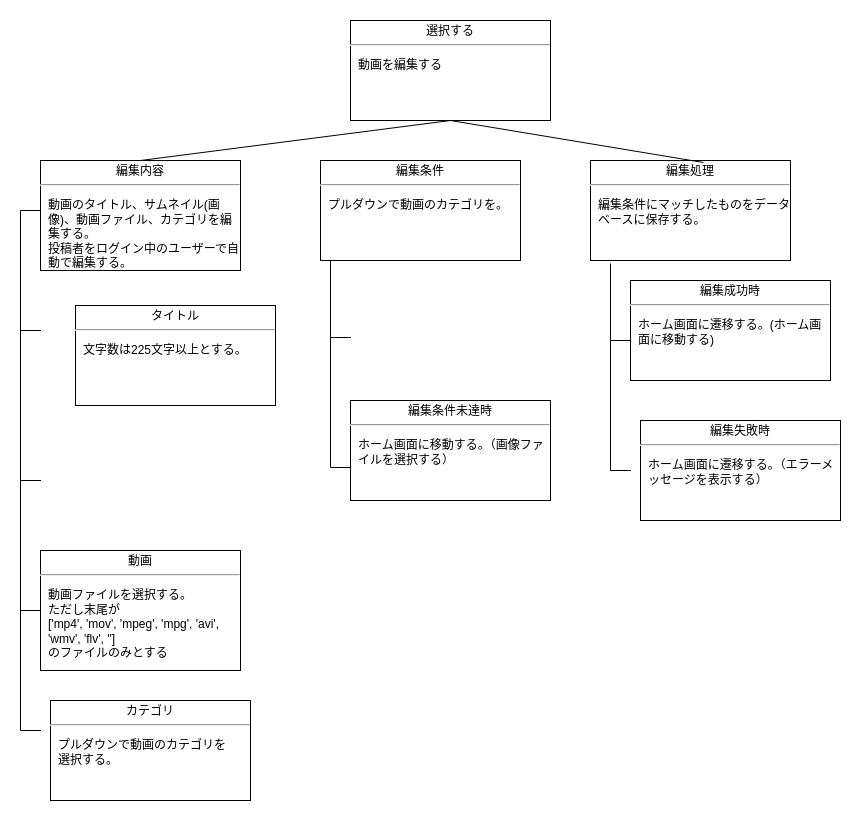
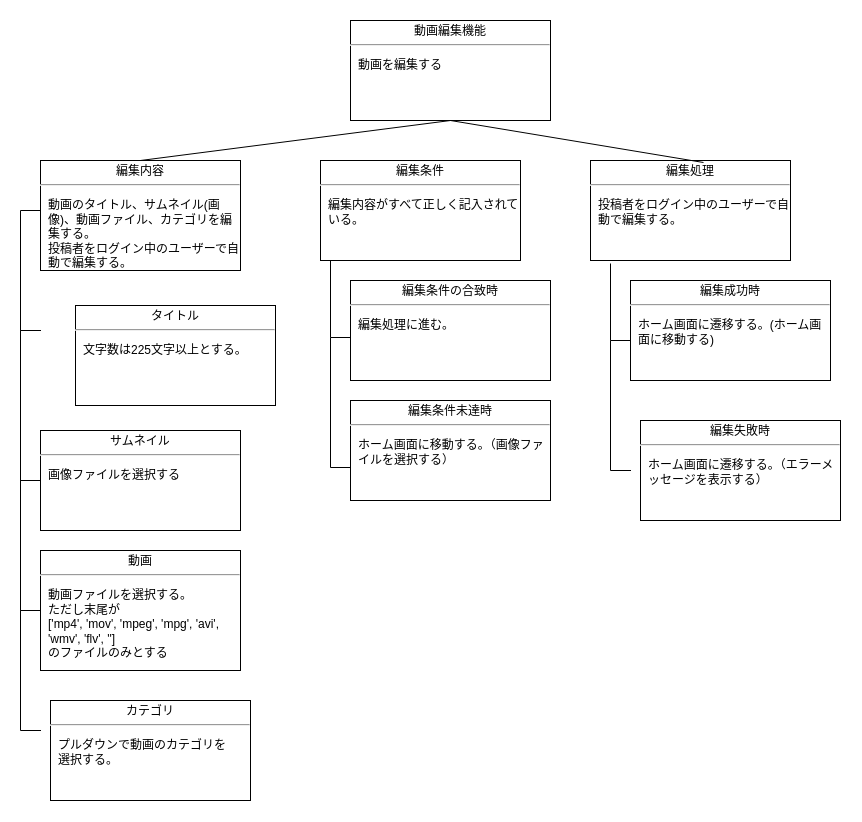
  <mxCell id="0" />
  <mxCell id="1" parent="0" />
- <mxCell id="2" value="&lt;p style=&quot;margin: 0px ; margin-top: 4px ; text-align: center&quot;&gt;選択する&lt;/p&gt;&lt;hr&gt;&lt;p&gt;&lt;/p&gt;&lt;p style=&quot;margin: 0px ; margin-left: 8px ; text-align: left&quot;&gt;動画を編集する&lt;/p&gt;" style="shape=rect;overflow=fill;html=1;whiteSpace=wrap;align=center;" parent="1" vertex="1"><mxGeometry x="350" y="20" width="200" height="100" as="geometry" /></mxCell>
+ <mxCell id="2" value="&lt;p style=&quot;margin: 0px ; margin-top: 4px ; text-align: center&quot;&gt;動画編集機能&lt;/p&gt;&lt;hr&gt;&lt;p&gt;&lt;/p&gt;&lt;p style=&quot;margin: 0px ; margin-left: 8px ; text-align: left&quot;&gt;動画を編集する&lt;/p&gt;" style="shape=rect;overflow=fill;html=1;whiteSpace=wrap;align=center;" parent="1" vertex="1"><mxGeometry x="350" y="20" width="200" height="100" as="geometry" /></mxCell>
  <mxCell id="3" value="&lt;p style=&quot;margin: 0px ; margin-top: 4px ; text-align: center&quot;&gt;編集成功時&lt;/p&gt;&lt;hr&gt;&lt;p&gt;&lt;/p&gt;&lt;p style=&quot;margin: 0px ; margin-left: 8px ; text-align: left&quot;&gt;&lt;span&gt;ホーム画面に遷移する。(ホーム画面に移動する)&lt;/span&gt;&lt;br&gt;&lt;/p&gt;" style="shape=rect;overflow=fill;html=1;whiteSpace=wrap;align=center;" parent="1" vertex="1"><mxGeometry x="630" y="280" width="200" height="100" as="geometry" /></mxCell>
- <mxCell id="4" value="&lt;p style=&quot;margin: 0px ; margin-top: 4px ; text-align: center&quot;&gt;編集処理&lt;/p&gt;&lt;hr&gt;&lt;p&gt;&lt;/p&gt;&lt;p style=&quot;margin: 0px ; margin-left: 8px ; text-align: left&quot;&gt;編集条件にマッチしたものをデータベースに保存する。&lt;/p&gt;" style="shape=rect;overflow=fill;html=1;whiteSpace=wrap;align=center;" parent="1" vertex="1"><mxGeometry x="590" y="160" width="200" height="100" as="geometry" /></mxCell>
+ <mxCell id="4" value="&lt;p style=&quot;margin: 0px ; margin-top: 4px ; text-align: center&quot;&gt;編集処理&lt;/p&gt;&lt;hr&gt;&lt;p&gt;&lt;/p&gt;&lt;p style=&quot;margin: 0px ; margin-left: 8px ; text-align: left&quot;&gt;投稿者をログイン中のユーザーで自動で編集する。&lt;/p&gt;" style="shape=rect;overflow=fill;html=1;whiteSpace=wrap;align=center;" parent="1" vertex="1"><mxGeometry x="590" y="160" width="200" height="100" as="geometry" /></mxCell>
  <mxCell id="5" value="&lt;p style=&quot;margin: 0px ; margin-top: 4px ; text-align: center&quot;&gt;編集条件未達時&lt;/p&gt;&lt;hr&gt;&lt;p&gt;&lt;/p&gt;&lt;p style=&quot;margin: 0px ; margin-left: 8px ; text-align: left&quot;&gt;ホーム画面に移動する。（画像ファイルを選択する）&lt;/p&gt;" style="shape=rect;overflow=fill;html=1;whiteSpace=wrap;align=center;" parent="1" vertex="1"><mxGeometry x="350" y="400" width="200" height="100" as="geometry" /></mxCell>
- <mxCell id="6" value="&lt;p style=&quot;margin: 0px ; margin-top: 4px ; text-align: center&quot;&gt;編集条件&lt;/p&gt;&lt;hr&gt;&lt;p&gt;&lt;/p&gt;&lt;p style=&quot;margin: 0px ; margin-left: 8px ; text-align: left&quot;&gt;プルダウンで動画のカテゴリを。&lt;/p&gt;" style="shape=rect;overflow=fill;html=1;whiteSpace=wrap;align=center;" parent="1" vertex="1"><mxGeometry x="320" y="160" width="200" height="100" as="geometry" /></mxCell>
+ <mxCell id="6" value="&lt;p style=&quot;margin: 0px ; margin-top: 4px ; text-align: center&quot;&gt;編集条件&lt;/p&gt;&lt;hr&gt;&lt;p&gt;&lt;/p&gt;&lt;p style=&quot;margin: 0px ; margin-left: 8px ; text-align: left&quot;&gt;編集内容がすべて正しく記入されている。&lt;/p&gt;" style="shape=rect;overflow=fill;html=1;whiteSpace=wrap;align=center;" parent="1" vertex="1"><mxGeometry x="320" y="160" width="200" height="100" as="geometry" /></mxCell>
  <mxCell id="7" value="&lt;p style=&quot;margin: 0px ; margin-top: 4px ; text-align: center&quot;&gt;編集内容&lt;/p&gt;&lt;hr&gt;&lt;p&gt;&lt;/p&gt;&lt;p style=&quot;margin: 0px ; margin-left: 8px ; text-align: left&quot;&gt;動画のタイトル、サムネイル(画像)、動画ファイル、カテゴリを編集する。&lt;/p&gt;&lt;p style=&quot;margin: 0px ; margin-left: 8px ; text-align: left&quot;&gt;投稿者をログイン中のユーザーで自動で編集する。&lt;/p&gt;" style="shape=rect;overflow=fill;html=1;whiteSpace=wrap;align=center;" parent="1" vertex="1"><mxGeometry x="40" y="160" width="200" height="110" as="geometry" /></mxCell>
+ <mxCell id="8" value="&lt;p style=&quot;margin: 0px ; margin-top: 4px ; text-align: center&quot;&gt;編集条件の合致時&lt;/p&gt;&lt;hr&gt;&lt;p&gt;&lt;/p&gt;&lt;p style=&quot;margin: 0px ; margin-left: 8px ; text-align: left&quot;&gt;編集処理に進む。&lt;/p&gt;" style="shape=rect;overflow=fill;html=1;whiteSpace=wrap;align=center;" parent="1" vertex="1"><mxGeometry x="350" y="280" width="200" height="100" as="geometry" /></mxCell>
  <mxCell id="9" value="&lt;p style=&quot;margin: 0px ; margin-top: 4px ; text-align: center&quot;&gt;タイトル&lt;/p&gt;&lt;hr&gt;&lt;p&gt;&lt;/p&gt;&lt;p style=&quot;margin: 0px ; margin-left: 8px ; text-align: left&quot;&gt;文字数は225文字以上とする。&lt;/p&gt;&lt;p style=&quot;margin: 0px ; margin-left: 8px ; text-align: left&quot;&gt;&lt;br&gt;&lt;/p&gt;" style="shape=rect;overflow=fill;html=1;whiteSpace=wrap;align=center;" parent="1" vertex="1"><mxGeometry x="75" y="305" width="200" height="100" as="geometry" /></mxCell>
  <mxCell id="10" value="&lt;p style=&quot;margin: 0px ; margin-top: 4px ; text-align: center&quot;&gt;編集失敗時&lt;/p&gt;&lt;hr&gt;&lt;p&gt;&lt;/p&gt;&lt;p style=&quot;margin: 0px ; margin-left: 8px ; text-align: left&quot;&gt;ホーム画面に遷移する。（エラーメッセージを表示する）&lt;/p&gt;" style="shape=rect;overflow=fill;html=1;whiteSpace=wrap;align=center;" parent="1" vertex="1"><mxGeometry x="640" y="420" width="200" height="100" as="geometry" /></mxCell>
  <mxCell id="11" value="" style="endArrow=none;html=1;entryX=0.5;entryY=1;entryDx=0;entryDy=0;exitX=0.5;exitY=0;exitDx=0;exitDy=0;" parent="1" source="7" target="2" edge="1"><mxGeometry width="50" height="50" relative="1" as="geometry"><mxPoint x="480" y="330" as="sourcePoint" /><mxPoint x="530" y="280" as="targetPoint" /></mxGeometry></mxCell>
  <mxCell id="12" value="" style="endArrow=none;html=1;exitX=0.565;exitY=0.02;exitDx=0;exitDy=0;exitPerimeter=0;" parent="1" source="4" edge="1"><mxGeometry width="50" height="50" relative="1" as="geometry"><mxPoint x="480" y="330" as="sourcePoint" /><mxPoint x="450" y="120" as="targetPoint" /></mxGeometry></mxCell>
  <mxCell id="13" value="" style="shape=partialRectangle;whiteSpace=wrap;html=1;bottom=1;right=1;left=1;top=0;fillColor=none;routingCenterX=-0.5;direction=south;" parent="1" vertex="1"><mxGeometry x="610" y="340" width="20" height="130" as="geometry" /></mxCell>
  <mxCell id="14" value="" style="endArrow=none;html=1;exitX=0;exitY=1;exitDx=0;exitDy=0;" parent="1" source="13" edge="1"><mxGeometry width="50" height="50" relative="1" as="geometry"><mxPoint x="610" y="330" as="sourcePoint" /><mxPoint x="610" y="263" as="targetPoint" /></mxGeometry></mxCell>
  <mxCell id="15" value="" style="shape=partialRectangle;whiteSpace=wrap;html=1;bottom=1;right=1;left=1;top=0;fillColor=none;routingCenterX=-0.5;direction=south;" parent="1" vertex="1"><mxGeometry x="330" y="337" width="20" height="130" as="geometry" /></mxCell>
  <mxCell id="16" value="" style="endArrow=none;html=1;exitX=0;exitY=1;exitDx=0;exitDy=0;" parent="1" source="15" edge="1"><mxGeometry width="50" height="50" relative="1" as="geometry"><mxPoint x="330" y="327" as="sourcePoint" /><mxPoint x="330" y="260" as="targetPoint" /></mxGeometry></mxCell>
  <mxCell id="17" value="" style="shape=partialRectangle;whiteSpace=wrap;html=1;bottom=1;right=1;left=1;top=0;fillColor=none;routingCenterX=-0.5;direction=south;" parent="1" vertex="1"><mxGeometry x="20" y="210" width="20" height="120" as="geometry" /></mxCell>
+ <mxCell id="18" value="&lt;p style=&quot;margin: 0px ; margin-top: 4px ; text-align: center&quot;&gt;サムネイル&lt;/p&gt;&lt;hr&gt;&lt;p&gt;&lt;/p&gt;&lt;p style=&quot;margin: 0px ; margin-left: 8px ; text-align: left&quot;&gt;画像ファイルを選択する&lt;/p&gt;" style="shape=rect;overflow=fill;html=1;whiteSpace=wrap;align=center;" parent="1" vertex="1"><mxGeometry x="40" y="430" width="200" height="100" as="geometry" /></mxCell>
  <mxCell id="19" value="&lt;p style=&quot;margin: 0px ; margin-top: 4px ; text-align: center&quot;&gt;動画&lt;/p&gt;&lt;hr&gt;&lt;p&gt;&lt;/p&gt;&lt;p style=&quot;margin: 0px ; margin-left: 8px ; text-align: left&quot;&gt;動画ファイルを選択する。&lt;/p&gt;&lt;p style=&quot;margin: 0px ; margin-left: 8px ; text-align: left&quot;&gt;ただし末尾が&lt;/p&gt;&lt;p style=&quot;margin: 0px ; margin-left: 8px ; text-align: left&quot;&gt;&lt;span&gt;['mp4', 'mov', 'mpeg', 'mpg', 'avi', 'wmv', 'flv', '']&lt;/span&gt;&lt;/p&gt;&lt;p style=&quot;margin: 0px ; margin-left: 8px ; text-align: left&quot;&gt;&lt;span&gt;のファイルのみとする&lt;/span&gt;&lt;/p&gt;" style="shape=rect;overflow=fill;html=1;whiteSpace=wrap;align=center;" parent="1" vertex="1"><mxGeometry x="40" y="550" width="200" height="120" as="geometry" /></mxCell>
  <mxCell id="20" value="&lt;p style=&quot;margin: 0px ; margin-top: 4px ; text-align: center&quot;&gt;カテゴリ&lt;/p&gt;&lt;hr&gt;&lt;p&gt;&lt;/p&gt;&lt;p style=&quot;margin: 0px ; margin-left: 8px ; text-align: left&quot;&gt;プルダウンで動画のカテゴリを&lt;/p&gt;&lt;p style=&quot;margin: 0px ; margin-left: 8px ; text-align: left&quot;&gt;選択する。&lt;/p&gt;" style="shape=rect;overflow=fill;html=1;whiteSpace=wrap;align=center;" parent="1" vertex="1"><mxGeometry x="50" y="700" width="200" height="100" as="geometry" /></mxCell>
  <mxCell id="21" value="" style="shape=partialRectangle;whiteSpace=wrap;html=1;bottom=1;right=1;left=1;top=0;fillColor=none;routingCenterX=-0.5;direction=south;" parent="1" vertex="1"><mxGeometry x="20" y="480" width="20" height="130" as="geometry" /></mxCell>
  <mxCell id="22" value="" style="endArrow=none;html=1;exitX=0;exitY=1;exitDx=0;exitDy=0;" parent="1" source="21" edge="1"><mxGeometry width="50" height="50" relative="1" as="geometry"><mxPoint x="20" y="470" as="sourcePoint" /><mxPoint x="20" y="410" as="targetPoint" /></mxGeometry></mxCell>
  <mxCell id="23" value="" style="shape=partialRectangle;whiteSpace=wrap;html=1;bottom=1;right=1;left=1;top=0;fillColor=none;routingCenterX=-0.5;direction=south;" parent="1" vertex="1"><mxGeometry x="20" y="610" width="20" height="120" as="geometry" /></mxCell>
  <mxCell id="24" value="" style="shape=partialRectangle;whiteSpace=wrap;html=1;bottom=1;right=1;left=1;top=0;fillColor=none;routingCenterX=-0.5;direction=south;" parent="1" vertex="1"><mxGeometry x="20" y="330" width="20" height="150" as="geometry" /></mxCell>
